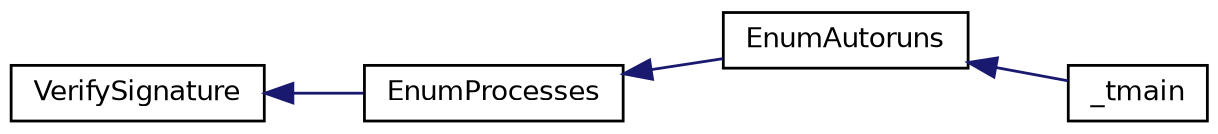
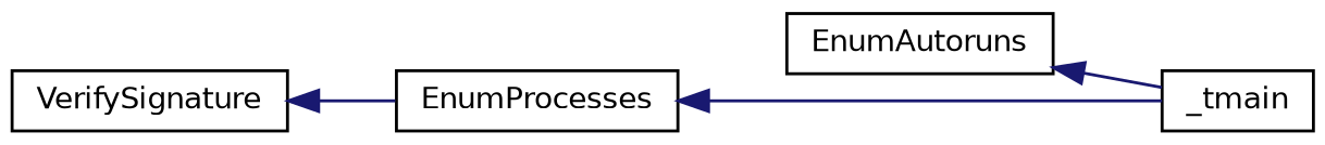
  digraph {
    rankdir=LR
    node [color=black fillcolor=white fontname=Helvetica fontsize=10 shape=record style=filled]
    edge [color=midnightblue dir=back fontname=Helvetica fontsize=10 labelfontname=Helvetica labelfontsize=10 style=solid]
    n1 [height=0.2 label=VerifySignature width=0.4]
    n2 [height=0.2 label=EnumProcesses width=0.4]
    n3 [height=0.2 label=EnumAutoruns width=0.4]
    n4 [height=0.2 label=_tmain width=0.4]
    n1 -> n2
-   n2 -> n3
+   n2 -> n4
    n3 -> n4
  }
